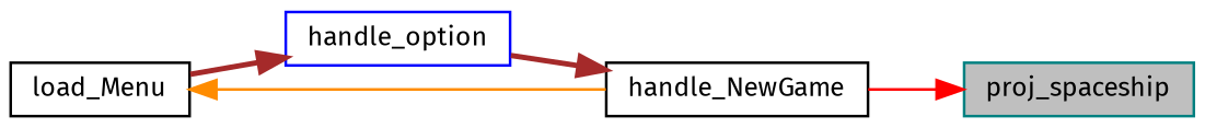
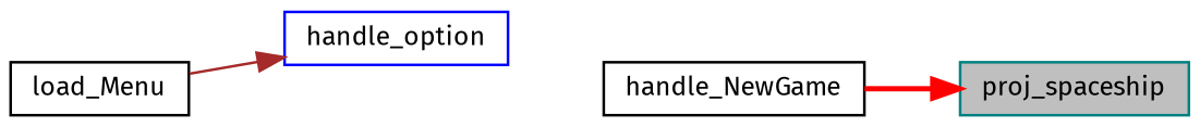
  digraph {
    fontname="Fira Sans"
    rankdir=RL
    node [color=black fillcolor=white fontname="Fira Sans" fontsize=10 shape=record style=filled]
    edge [color=brown dir=back fontname="Fira Sans" fontsize=10 labelfontname=Helvetica labelfontsize=10 style=solid]
    n1 [color=teal fillcolor=grey75 fontcolor=black height=0.2 label=proj_spaceship width=0.4]
    n2 [height=0.2 label=handle_NewGame width=0.4]
    n3 [color=blue height=0.2 label=handle_option width=0.4]
    n4 [height=0.2 label=load_Menu width=0.4]
-   n1 -> n2 [color=red]
-   n2 -> n3 [style=bold]
-   n3 -> n4 [style=bold]
-   n4 -> n2 [color=darkorange]
+   n1 -> n2 [color=red style=bold]
+   n3 -> n4
  }
